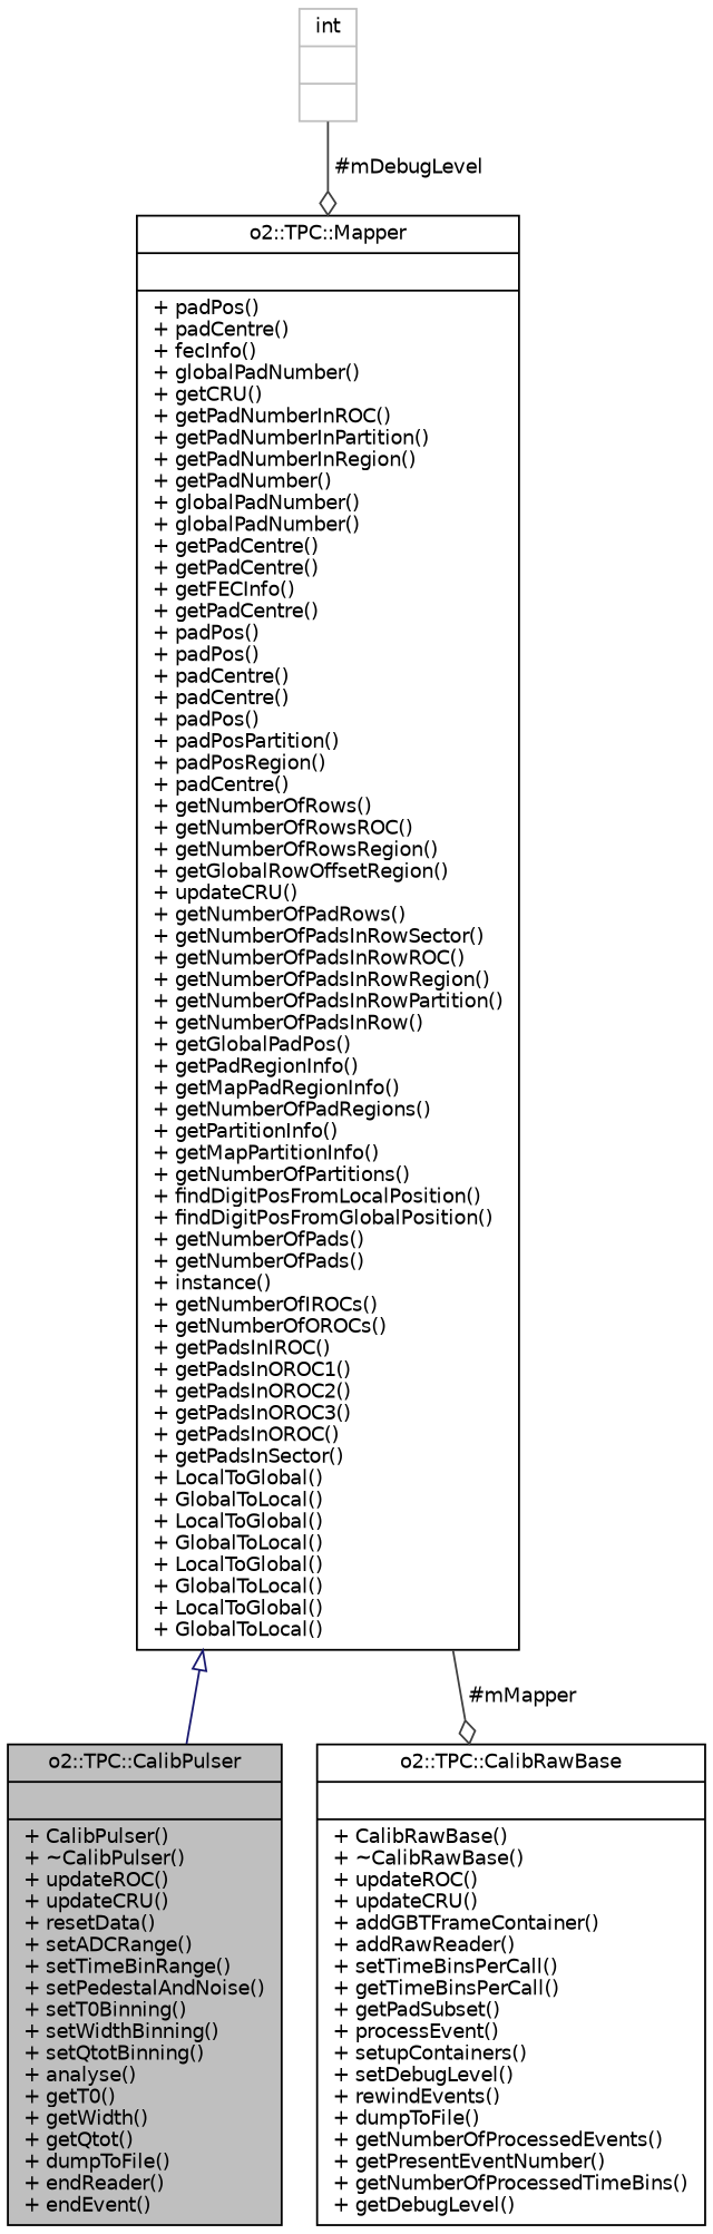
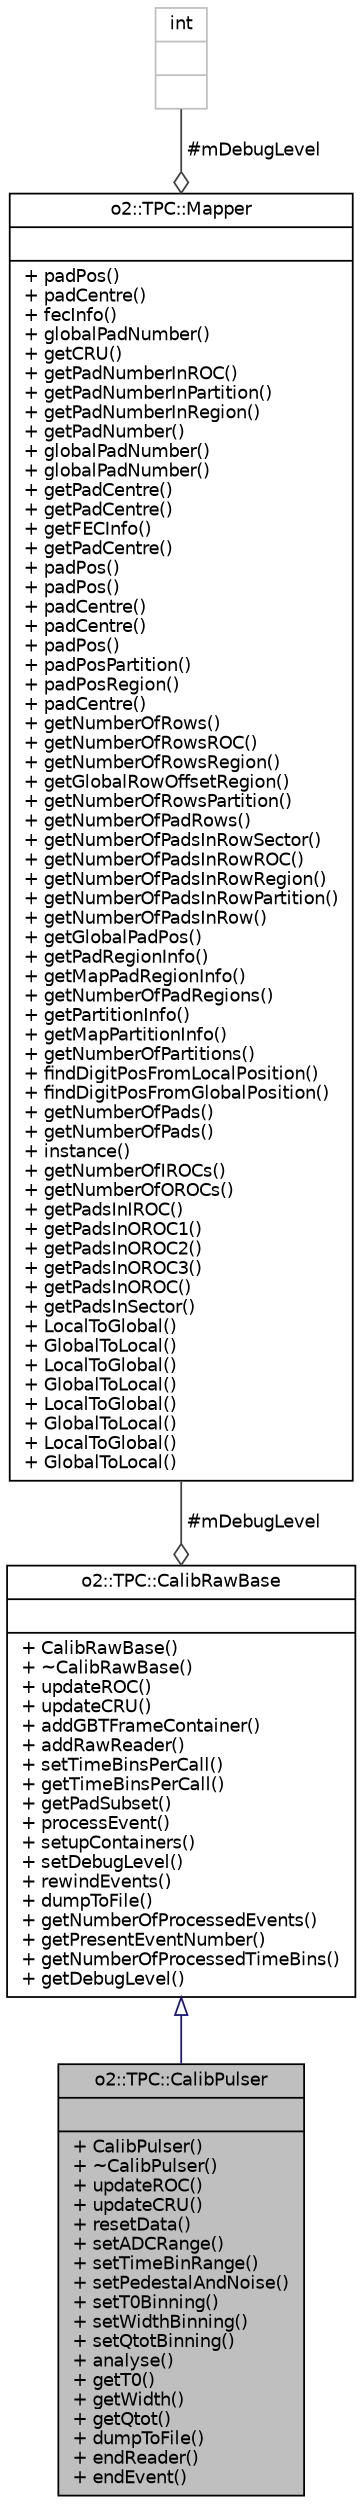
  digraph {
    node [color=black fontname=Helvetica fontsize=10 shape=record]
    edge [color=grey25 fontname=Helvetica fontsize=10 labelfontname=Helvetica labelfontsize=10 style=solid arrowhead=odiamond]
    n1 [fillcolor=grey75 fontcolor=black height=0.2 label="{o2::TPC::CalibPulser\n||+ CalibPulser()\l+ ~CalibPulser()\l+ updateROC()\l+ updateCRU()\l+ resetData()\l+ setADCRange()\l+ setTimeBinRange()\l+ setPedestalAndNoise()\l+ setT0Binning()\l+ setWidthBinning()\l+ setQtotBinning()\l+ analyse()\l+ getT0()\l+ getWidth()\l+ getQtot()\l+ dumpToFile()\l+ endReader()\l+ endEvent()\l}" style=filled width=0.4]
    n2 [height=0.2 label="{o2::TPC::CalibRawBase\n||+ CalibRawBase()\l+ ~CalibRawBase()\l+ updateROC()\l+ updateCRU()\l+ addGBTFrameContainer()\l+ addRawReader()\l+ setTimeBinsPerCall()\l+ getTimeBinsPerCall()\l+ getPadSubset()\l+ processEvent()\l+ setupContainers()\l+ setDebugLevel()\l+ rewindEvents()\l+ dumpToFile()\l+ getNumberOfProcessedEvents()\l+ getPresentEventNumber()\l+ getNumberOfProcessedTimeBins()\l+ getDebugLevel()\l}" width=0.4]
-   n3 [height=0.2 label="{o2::TPC::Mapper\n||+ padPos()\l+ padCentre()\l+ fecInfo()\l+ globalPadNumber()\l+ getCRU()\l+ getPadNumberInROC()\l+ getPadNumberInPartition()\l+ getPadNumberInRegion()\l+ getPadNumber()\l+ globalPadNumber()\l+ globalPadNumber()\l+ getPadCentre()\l+ getPadCentre()\l+ getFECInfo()\l+ getPadCentre()\l+ padPos()\l+ padPos()\l+ padCentre()\l+ padCentre()\l+ padPos()\l+ padPosPartition()\l+ padPosRegion()\l+ padCentre()\l+ getNumberOfRows()\l+ getNumberOfRowsROC()\l+ getNumberOfRowsRegion()\l+ getGlobalRowOffsetRegion()\l+ updateCRU()\l+ getNumberOfPadRows()\l+ getNumberOfPadsInRowSector()\l+ getNumberOfPadsInRowROC()\l+ getNumberOfPadsInRowRegion()\l+ getNumberOfPadsInRowPartition()\l+ getNumberOfPadsInRow()\l+ getGlobalPadPos()\l+ getPadRegionInfo()\l+ getMapPadRegionInfo()\l+ getNumberOfPadRegions()\l+ getPartitionInfo()\l+ getMapPartitionInfo()\l+ getNumberOfPartitions()\l+ findDigitPosFromLocalPosition()\l+ findDigitPosFromGlobalPosition()\l+ getNumberOfPads()\l+ getNumberOfPads()\l+ instance()\l+ getNumberOfIROCs()\l+ getNumberOfOROCs()\l+ getPadsInIROC()\l+ getPadsInOROC1()\l+ getPadsInOROC2()\l+ getPadsInOROC3()\l+ getPadsInOROC()\l+ getPadsInSector()\l+ LocalToGlobal()\l+ GlobalToLocal()\l+ LocalToGlobal()\l+ GlobalToLocal()\l+ LocalToGlobal()\l+ GlobalToLocal()\l+ LocalToGlobal()\l+ GlobalToLocal()\l}" width=0.4]
+   n3 [height=0.2 label="{o2::TPC::Mapper\n||+ padPos()\l+ padCentre()\l+ fecInfo()\l+ globalPadNumber()\l+ getCRU()\l+ getPadNumberInROC()\l+ getPadNumberInPartition()\l+ getPadNumberInRegion()\l+ getPadNumber()\l+ globalPadNumber()\l+ globalPadNumber()\l+ getPadCentre()\l+ getPadCentre()\l+ getFECInfo()\l+ getPadCentre()\l+ padPos()\l+ padPos()\l+ padCentre()\l+ padCentre()\l+ padPos()\l+ padPosPartition()\l+ padPosRegion()\l+ padCentre()\l+ getNumberOfRows()\l+ getNumberOfRowsROC()\l+ getNumberOfRowsRegion()\l+ getGlobalRowOffsetRegion()\l+ getNumberOfRowsPartition()\l+ getNumberOfPadRows()\l+ getNumberOfPadsInRowSector()\l+ getNumberOfPadsInRowROC()\l+ getNumberOfPadsInRowRegion()\l+ getNumberOfPadsInRowPartition()\l+ getNumberOfPadsInRow()\l+ getGlobalPadPos()\l+ getPadRegionInfo()\l+ getMapPadRegionInfo()\l+ getNumberOfPadRegions()\l+ getPartitionInfo()\l+ getMapPartitionInfo()\l+ getNumberOfPartitions()\l+ findDigitPosFromLocalPosition()\l+ findDigitPosFromGlobalPosition()\l+ getNumberOfPads()\l+ getNumberOfPads()\l+ instance()\l+ getNumberOfIROCs()\l+ getNumberOfOROCs()\l+ getPadsInIROC()\l+ getPadsInOROC1()\l+ getPadsInOROC2()\l+ getPadsInOROC3()\l+ getPadsInOROC()\l+ getPadsInSector()\l+ LocalToGlobal()\l+ GlobalToLocal()\l+ LocalToGlobal()\l+ GlobalToLocal()\l+ LocalToGlobal()\l+ GlobalToLocal()\l+ LocalToGlobal()\l+ GlobalToLocal()\l}" width=0.4]
    n4 [color=grey75 height=0.2 label="{int\n||}" width=0.4]
-   n3 -> n1 [arrowtail=onormal color=midnightblue dir=back arrowhead=""]
-   n3 -> n2 [label=" #mMapper"]
+   n2 -> n1 [arrowtail=onormal color=midnightblue dir=back arrowhead=""]
+   n3 -> n2 [label=" #mDebugLevel"]
    n4 -> n3 [label=" #mDebugLevel"]
  }
